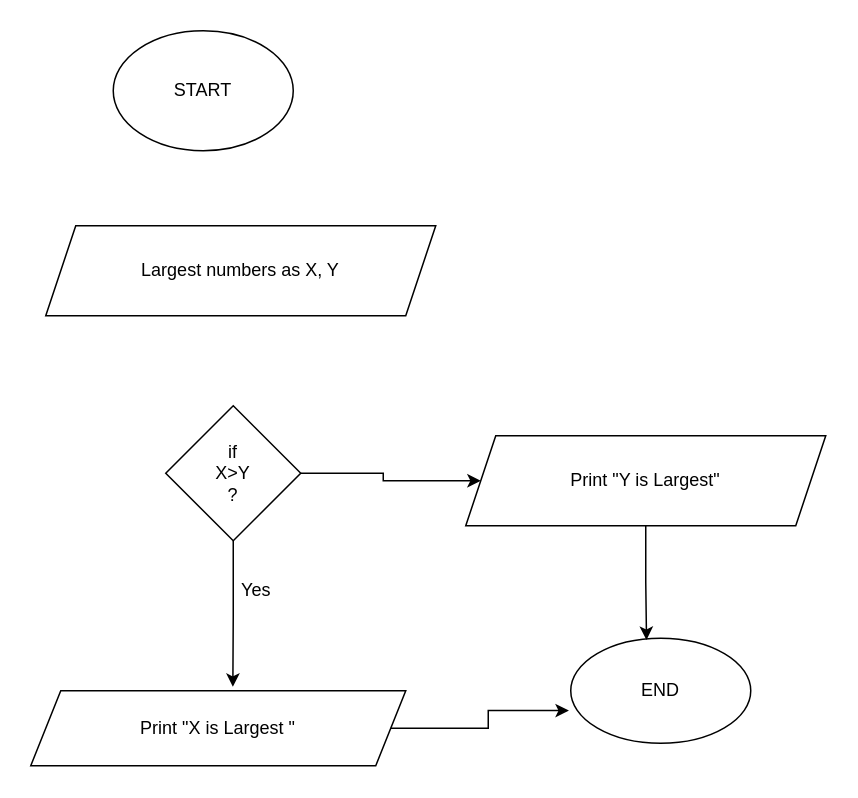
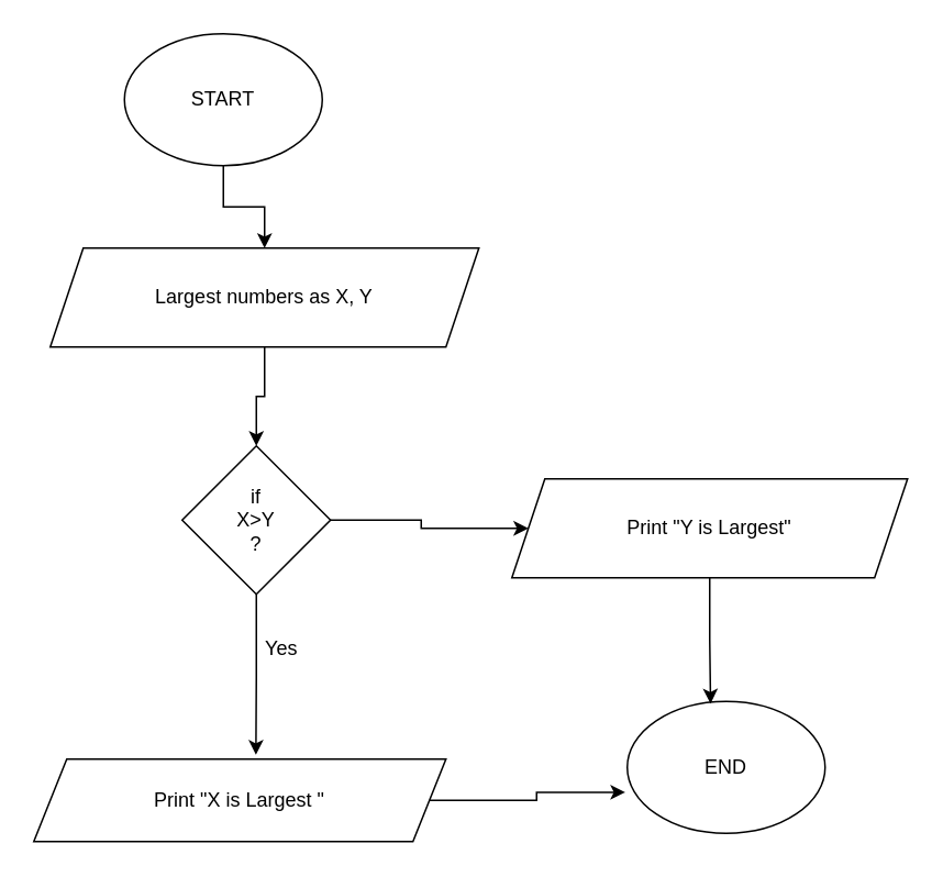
  <mxCell id="0" />
  <mxCell id="1" parent="0" />
+ <mxCell id="2" style="edgeStyle=orthogonalEdgeStyle;rounded=0;orthogonalLoop=1;jettySize=auto;html=1;" edge="1" parent="1" source="3" target="5"><mxGeometry relative="1" as="geometry" /></mxCell>
  <mxCell id="3" value="START" style="ellipse;whiteSpace=wrap;html=1;" vertex="1" parent="1"><mxGeometry x="75" y="20" width="120" height="80" as="geometry" /></mxCell>
+ <mxCell id="4" style="edgeStyle=orthogonalEdgeStyle;rounded=0;orthogonalLoop=1;jettySize=auto;html=1;" edge="1" parent="1" source="5" target="8"><mxGeometry relative="1" as="geometry" /></mxCell>
  <mxCell id="5" value="Largest numbers as X, Y" style="shape=parallelogram;perimeter=parallelogramPerimeter;whiteSpace=wrap;html=1;fixedSize=1;" vertex="1" parent="1"><mxGeometry x="30" y="150" width="260" height="60" as="geometry" /></mxCell>
  <mxCell id="6" style="edgeStyle=orthogonalEdgeStyle;rounded=0;orthogonalLoop=1;jettySize=auto;html=1;entryX=0.539;entryY=-0.052;entryDx=0;entryDy=0;entryPerimeter=0;" edge="1" parent="1" source="8" target="9"><mxGeometry relative="1" as="geometry"><mxPoint x="155" y="450" as="targetPoint" /></mxGeometry></mxCell>
  <mxCell id="7" style="edgeStyle=orthogonalEdgeStyle;rounded=0;orthogonalLoop=1;jettySize=auto;html=1;entryX=0;entryY=0.5;entryDx=0;entryDy=0;" edge="1" parent="1" source="8" target="10"><mxGeometry relative="1" as="geometry"><mxPoint x="310" y="315" as="targetPoint" /></mxGeometry></mxCell>
  <mxCell id="8" value="if&lt;div&gt;X&amp;gt;Y&lt;/div&gt;&lt;div&gt;?&lt;/div&gt;" style="rhombus;whiteSpace=wrap;html=1;" vertex="1" parent="1"><mxGeometry x="110" y="270" width="90" height="90" as="geometry" /></mxCell>
  <mxCell id="9" value="Print &quot;X is Largest &quot;" style="shape=parallelogram;perimeter=parallelogramPerimeter;whiteSpace=wrap;html=1;fixedSize=1;" vertex="1" parent="1"><mxGeometry x="20" y="460" width="250" height="50" as="geometry" /></mxCell>
  <mxCell id="10" value="Print &quot;Y is Largest&quot;" style="shape=parallelogram;perimeter=parallelogramPerimeter;whiteSpace=wrap;html=1;fixedSize=1;" vertex="1" parent="1"><mxGeometry x="310" y="290" width="240" height="60" as="geometry" /></mxCell>
- <mxCell id="11" value="END" style="ellipse;whiteSpace=wrap;html=1;" vertex="1" parent="1"><mxGeometry x="380" y="425" width="120" height="70" as="geometry" /></mxCell>
+ <mxCell id="11" value="END" style="ellipse;whiteSpace=wrap;html=1;" vertex="1" parent="1"><mxGeometry x="380" y="425" width="120" height="80" as="geometry" /></mxCell>
  <mxCell id="12" style="edgeStyle=orthogonalEdgeStyle;rounded=0;orthogonalLoop=1;jettySize=auto;html=1;entryX=-0.01;entryY=0.689;entryDx=0;entryDy=0;entryPerimeter=0;" edge="1" parent="1" source="9" target="11"><mxGeometry relative="1" as="geometry" /></mxCell>
  <mxCell id="13" style="edgeStyle=orthogonalEdgeStyle;rounded=0;orthogonalLoop=1;jettySize=auto;html=1;entryX=0.421;entryY=0.017;entryDx=0;entryDy=0;entryPerimeter=0;" edge="1" parent="1" source="10" target="11"><mxGeometry relative="1" as="geometry" /></mxCell>
  <mxCell id="14" value="Yes" style="text;html=1;align=center;verticalAlign=middle;resizable=0;points=[];autosize=1;strokeColor=none;fillColor=none;" vertex="1" parent="1"><mxGeometry x="150" y="378" width="40" height="30" as="geometry" /></mxCell>
